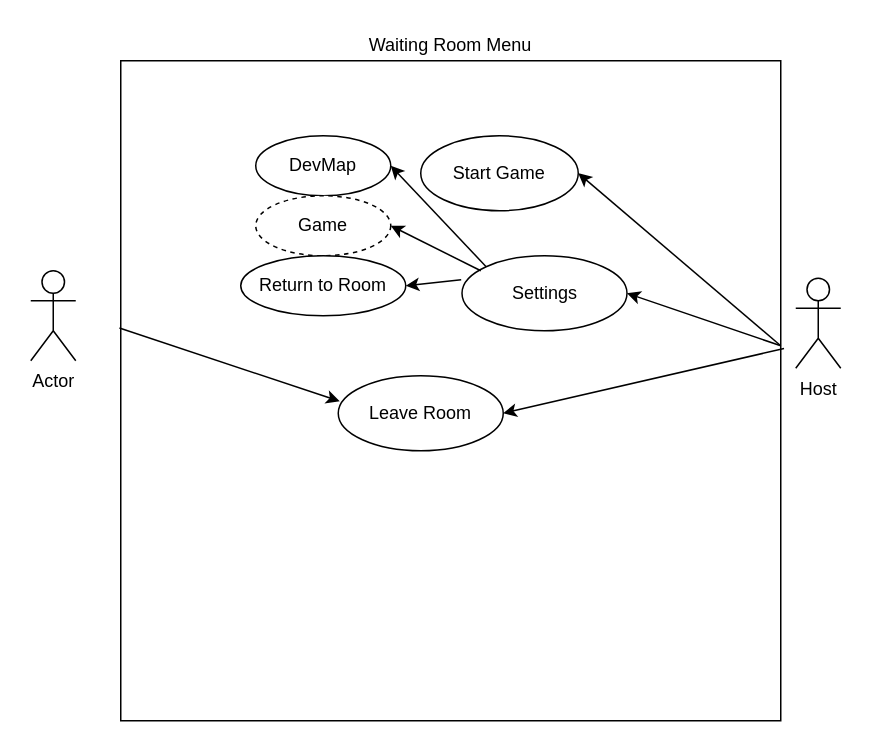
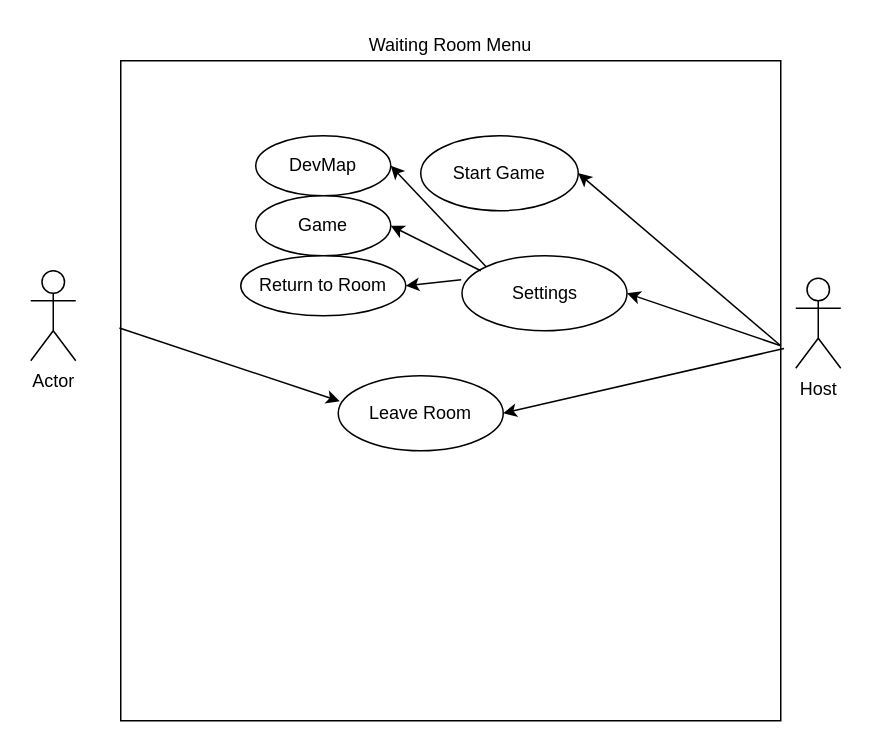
  <mxCell id="0" />
  <mxCell id="1" parent="0" />
  <mxCell id="2" value="Actor" style="shape=umlActor;verticalLabelPosition=bottom;verticalAlign=top;html=1;outlineConnect=0;" vertex="1" parent="1"><mxGeometry x="20" y="180" width="30" height="60" as="geometry" /></mxCell>
  <mxCell id="3" value="Host" style="shape=umlActor;verticalLabelPosition=bottom;verticalAlign=top;html=1;outlineConnect=0;" vertex="1" parent="1"><mxGeometry x="530" y="185" width="30" height="60" as="geometry" /></mxCell>
  <mxCell id="4" value="" style="whiteSpace=wrap;html=1;aspect=fixed;" vertex="1" parent="1"><mxGeometry x="80" y="40" width="440" height="440" as="geometry" /></mxCell>
  <mxCell id="5" value="Waiting Room Menu" style="text;html=1;strokeColor=none;fillColor=none;align=center;verticalAlign=middle;whiteSpace=wrap;rounded=0;" vertex="1" parent="1"><mxGeometry x="235" y="20" width="130" height="20" as="geometry" /></mxCell>
  <mxCell id="6" value="Start Game" style="ellipse;whiteSpace=wrap;html=1;" vertex="1" parent="1"><mxGeometry x="280" y="90" width="105" height="50" as="geometry" /></mxCell>
  <mxCell id="7" value="Settings" style="ellipse;whiteSpace=wrap;html=1;" vertex="1" parent="1"><mxGeometry x="307.5" y="170" width="110" height="50" as="geometry" /></mxCell>
  <mxCell id="8" value="Leave Room" style="ellipse;whiteSpace=wrap;html=1;" vertex="1" parent="1"><mxGeometry x="225" y="250" width="110" height="50" as="geometry" /></mxCell>
  <mxCell id="9" value="" style="endArrow=classic;html=1;exitX=1.005;exitY=0.436;exitDx=0;exitDy=0;exitPerimeter=0;entryX=1;entryY=0.5;entryDx=0;entryDy=0;" edge="1" parent="1" source="4" target="8"><mxGeometry width="50" height="50" relative="1" as="geometry"><mxPoint x="320" y="320" as="sourcePoint" /><mxPoint x="370" y="270" as="targetPoint" /><Array as="points" /></mxGeometry></mxCell>
  <mxCell id="10" value="" style="endArrow=classic;html=1;entryX=0.009;entryY=0.34;entryDx=0;entryDy=0;entryPerimeter=0;exitX=-0.002;exitY=0.405;exitDx=0;exitDy=0;exitPerimeter=0;" edge="1" parent="1" source="4" target="8"><mxGeometry width="50" height="50" relative="1" as="geometry"><mxPoint x="110" y="280" as="sourcePoint" /><mxPoint x="160" y="230" as="targetPoint" /></mxGeometry></mxCell>
  <mxCell id="11" value="" style="endArrow=classic;html=1;entryX=1;entryY=0.5;entryDx=0;entryDy=0;" edge="1" parent="1" target="7"><mxGeometry width="50" height="50" relative="1" as="geometry"><mxPoint x="520" y="230" as="sourcePoint" /><mxPoint x="370" y="270" as="targetPoint" /></mxGeometry></mxCell>
  <mxCell id="12" value="" style="endArrow=classic;html=1;entryX=1;entryY=0.5;entryDx=0;entryDy=0;" edge="1" parent="1" target="6"><mxGeometry width="50" height="50" relative="1" as="geometry"><mxPoint x="520" y="230" as="sourcePoint" /><mxPoint x="370" y="270" as="targetPoint" /></mxGeometry></mxCell>
  <mxCell id="13" value="DevMap" style="ellipse;whiteSpace=wrap;html=1;" vertex="1" parent="1"><mxGeometry x="170" y="90" width="90" height="40" as="geometry" /></mxCell>
- <mxCell id="14" value="Game" style="ellipse;whiteSpace=wrap;html=1;dashed=1;" vertex="1" parent="1"><mxGeometry x="170" y="130" width="90" height="40" as="geometry" /></mxCell>
+ <mxCell id="14" value="Game" style="ellipse;whiteSpace=wrap;html=1;" vertex="1" parent="1"><mxGeometry x="170" y="130" width="90" height="40" as="geometry" /></mxCell>
  <mxCell id="15" value="Return to Room" style="ellipse;whiteSpace=wrap;html=1;" vertex="1" parent="1"><mxGeometry x="160" y="170" width="110" height="40" as="geometry" /></mxCell>
  <mxCell id="16" value="" style="endArrow=classic;html=1;exitX=-0.005;exitY=0.32;exitDx=0;exitDy=0;exitPerimeter=0;entryX=1;entryY=0.5;entryDx=0;entryDy=0;" edge="1" parent="1" source="7" target="15"><mxGeometry width="50" height="50" relative="1" as="geometry"><mxPoint x="300" y="190" as="sourcePoint" /><mxPoint x="350" y="140" as="targetPoint" /></mxGeometry></mxCell>
  <mxCell id="17" value="" style="endArrow=classic;html=1;exitX=0.114;exitY=0.2;exitDx=0;exitDy=0;exitPerimeter=0;entryX=1;entryY=0.5;entryDx=0;entryDy=0;" edge="1" parent="1" source="7" target="14"><mxGeometry width="50" height="50" relative="1" as="geometry"><mxPoint x="300" y="190" as="sourcePoint" /><mxPoint x="350" y="140" as="targetPoint" /></mxGeometry></mxCell>
  <mxCell id="18" value="" style="endArrow=classic;html=1;exitX=0;exitY=0;exitDx=0;exitDy=0;entryX=1;entryY=0.5;entryDx=0;entryDy=0;" edge="1" parent="1" source="7" target="13"><mxGeometry width="50" height="50" relative="1" as="geometry"><mxPoint x="300" y="190" as="sourcePoint" /><mxPoint x="350" y="140" as="targetPoint" /></mxGeometry></mxCell>
